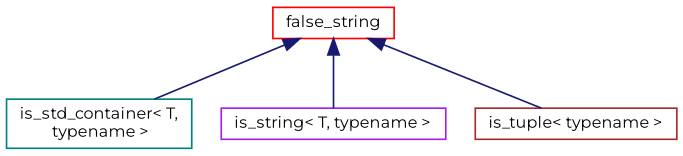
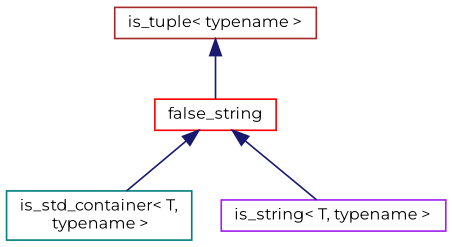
  digraph {
    fontname=Montserrat
    rankdir=TB
    node [fillcolor=white fontname=Montserrat fontsize=10 shape=record style=filled]
    edge [color=midnightblue dir=back fontname=Montserrat fontsize=10 labelfontname=Helvetica labelfontsize=10 style=solid]
    n1 [color=red height=0.2 label=false_string width=0.4]
    n2 [color=teal height=0.2 label="is_std_container\< T,\l typename \>" width=0.4]
    n3 [color=purple height=0.2 label="is_string\< T, typename \>" width=0.4]
    n4 [color=brown height=0.2 label="is_tuple\< typename \>" width=0.4]
    n1 -> n2
    n1 -> n3
-   n1 -> n4
+   n4 -> n1
  }
